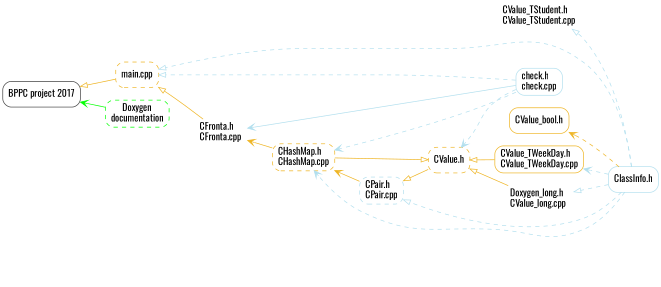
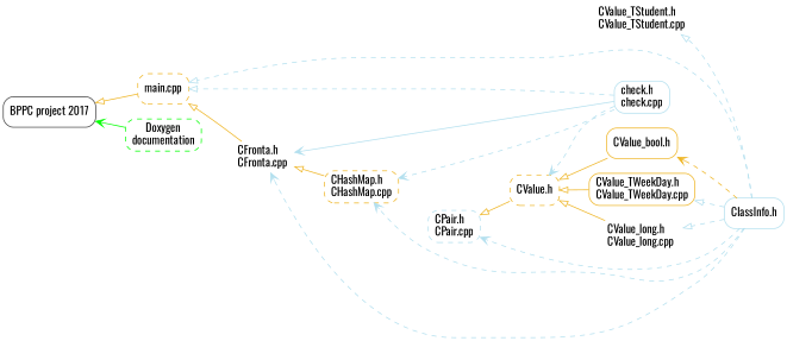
  digraph {
    fontname=Oswald
    rankdir=RL
    node [color=goldenrod2 fontname=Oswald shape=Mrecord style=solid]
    edge [arrowhead=onormal color=lightblue2 fontname=Oswald style=dashed]
    n1 [color=gray25 label="BPPC project 2017"]
    n2 [color=lightblue2 label="ClassInfo.h"]
    n3 [label="CFronta.h\lCFronta.cpp" shape=none]
-   n4 [label="Doxygen_long.h \lCValue_long.cpp " shape=none]
+   n4 [label="CValue_long.h \lCValue_long.cpp " shape=none]
    n5 [label="CValue_TStudent.h\lCValue_TStudent.cpp" shape=none]
    n6 [label="main.cpp" style=dashed]
    n7 [label="CHashMap.h\lCHashMap.cpp" style=dashed]
    n8 [color=lightblue2 label="CPair.h\lCPair.cpp" style=dashed]
    n9 [label="CValue_bool.h"]
    n10 [label="CValue_TWeekDay.h \lCValue_TWeekDay.cpp"]
    n11 [label="CValue.h" style=dashed]
    n12 [color=lightblue2 label="check.h\lcheck.cpp"]
    n13 [color=green label="Doxygen\ndocumentation" style=dashed]
+   n2 -> n3 [arrowhead=vee]
    n2 -> n4
    n2 -> n5
    n2 -> n6
    n2 -> n7 [arrowhead=vee]
-   n2 -> n8
+   n2 -> n8 [arrowhead=vee]
    n2 -> n9 [arrowhead=vee color=goldenrod2]
-   n2 -> n10 [arrowhead=vee]
+   n2 -> n10
    n3 -> n6 [color=goldenrod2 style=""]
    n4 -> n11 [color=goldenrod2 style=""]
    n6 -> n1 [color=goldenrod2 style=""]
-   n7 -> n3 [arrowhead=vee color=goldenrod2 style=""]
-   n8 -> n7 [arrowhead=vee color=goldenrod2 style=""]
-   n7 -> n11 [color=goldenrod2 style=""]
+   n7 -> n3 [color=goldenrod2 style=""]
+   n9 -> n11 [color=goldenrod2 style=""]
    n10 -> n11 [color=goldenrod2 style=""]
    n11 -> n8 [color=goldenrod2 style=""]
    n12 -> n3 [arrowhead=vee style=solid]
    n12 -> n6
    n12 -> n7 [arrowhead=vee]
    n12 -> n11 [arrowhead=vee]
    n13 -> n1 [arrowhead=vee color=green style=""]
  }
